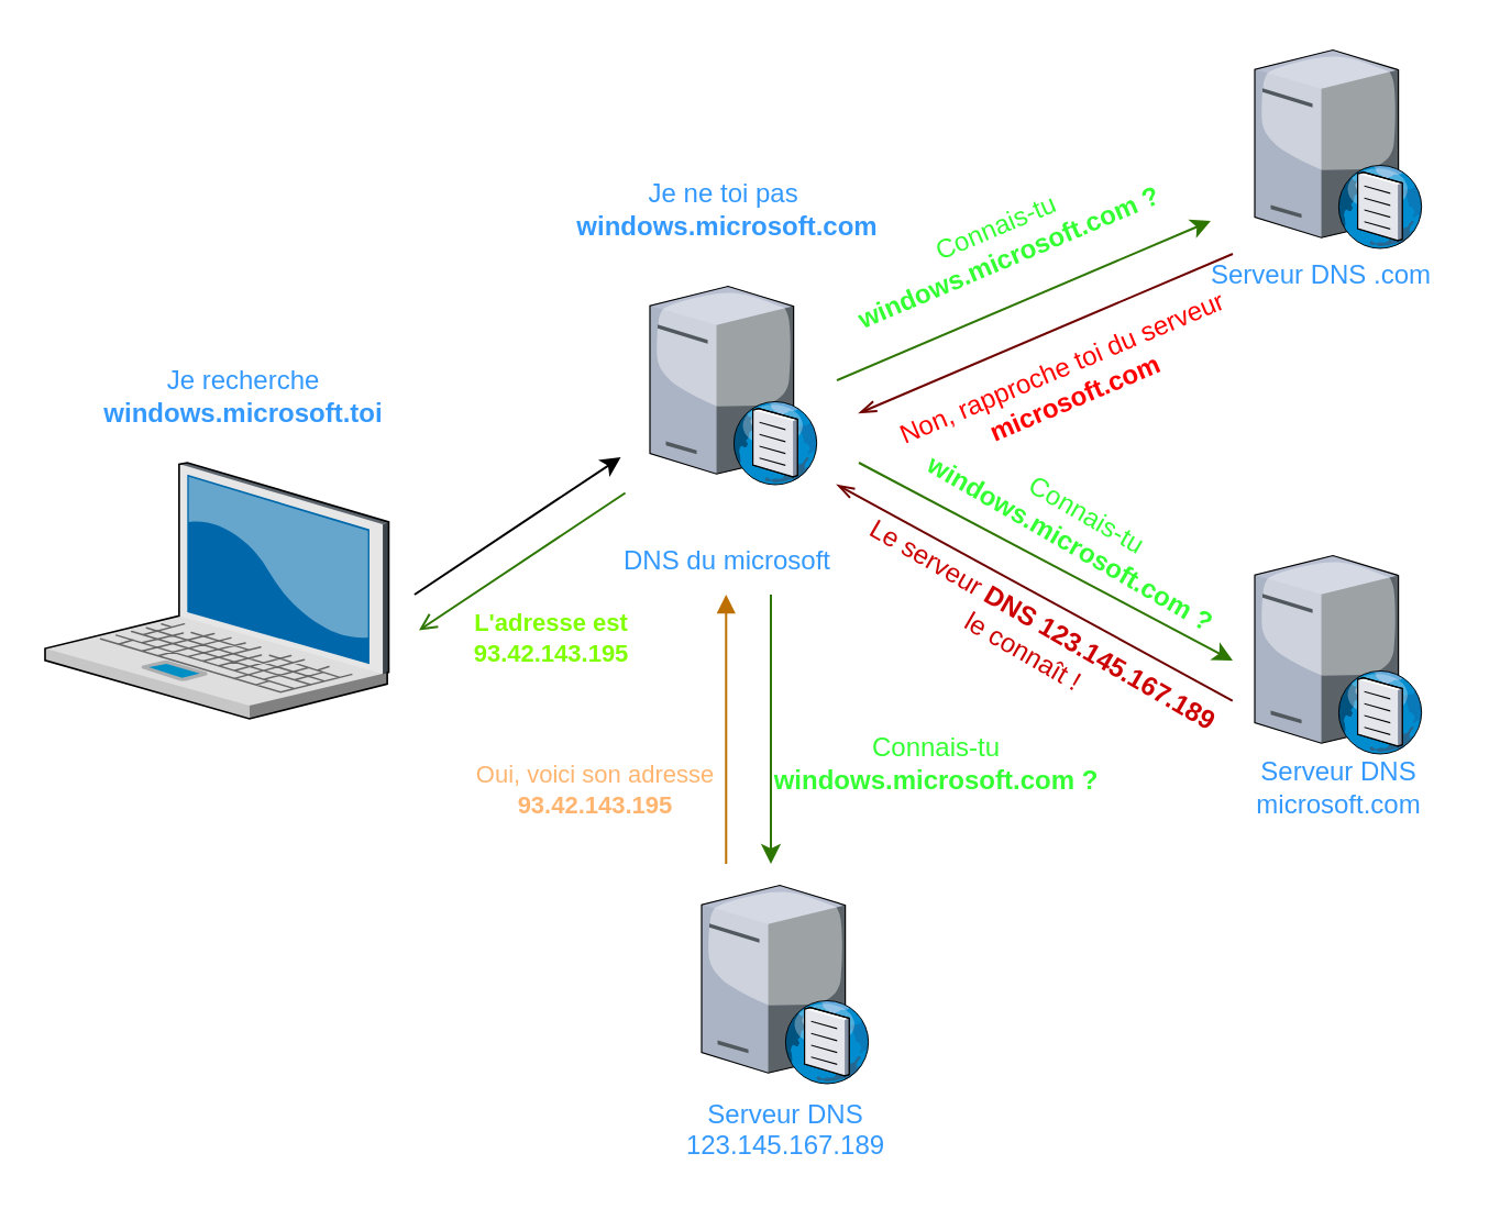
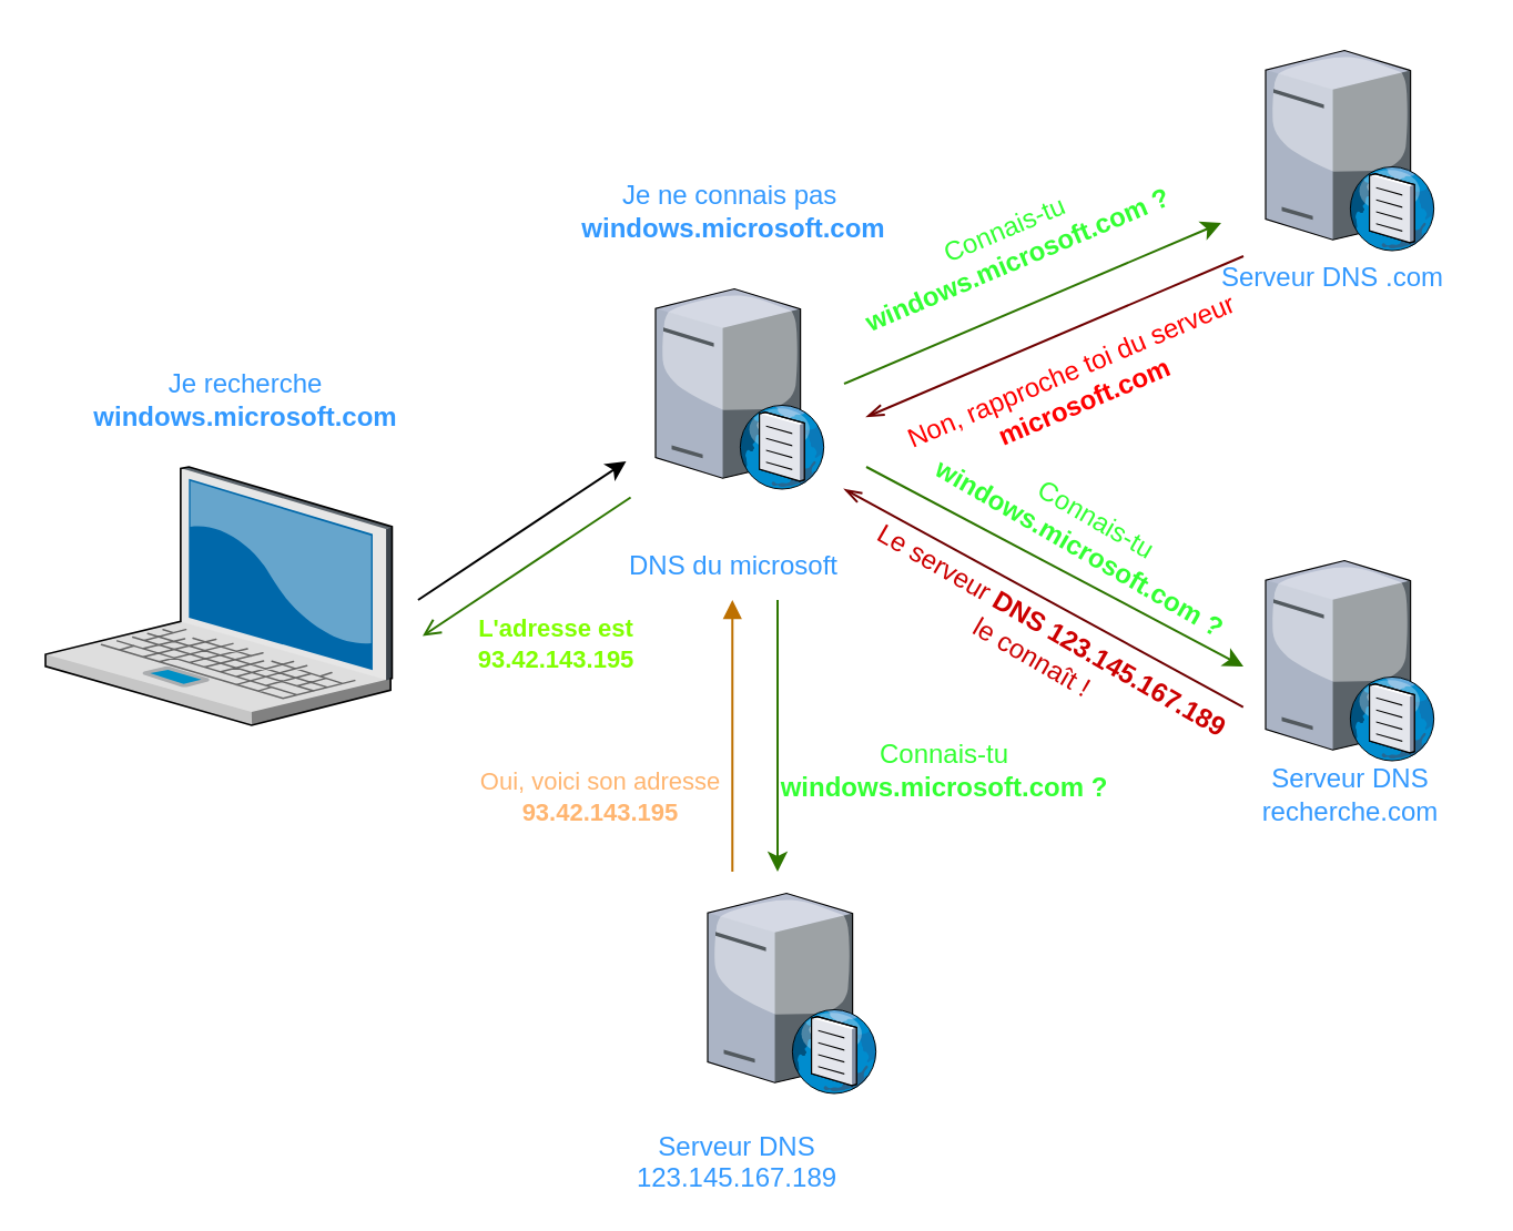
  <mxCell id="0" />
  <mxCell id="1" parent="0" />
  <mxCell id="2" value="" style="verticalLabelPosition=bottom;sketch=0;aspect=fixed;html=1;verticalAlign=top;strokeColor=none;align=center;outlineConnect=0;shape=mxgraph.citrix.dns_server;" vertex="1" parent="1"><mxGeometry x="570" y="20" width="76.5" height="92.5" as="geometry" /></mxCell>
  <mxCell id="3" value="" style="verticalLabelPosition=bottom;sketch=0;aspect=fixed;html=1;verticalAlign=top;strokeColor=none;align=center;outlineConnect=0;shape=mxgraph.citrix.dns_server;" vertex="1" parent="1"><mxGeometry x="570" y="250" width="76.5" height="92.5" as="geometry" /></mxCell>
  <mxCell id="4" value="" style="verticalLabelPosition=bottom;sketch=0;aspect=fixed;html=1;verticalAlign=top;strokeColor=none;align=center;outlineConnect=0;shape=mxgraph.citrix.dns_server;" vertex="1" parent="1"><mxGeometry x="318.5" y="400" width="76.5" height="92.5" as="geometry" /></mxCell>
  <mxCell id="5" value="" style="verticalLabelPosition=bottom;sketch=0;aspect=fixed;html=1;verticalAlign=top;strokeColor=none;align=center;outlineConnect=0;shape=mxgraph.citrix.laptop_2;" vertex="1" parent="1"><mxGeometry x="20" y="210" width="156.23" height="116.5" as="geometry" /></mxCell>
- <mxCell id="6" value="&lt;font&gt;Je recherche &lt;br&gt;&lt;b&gt;windows.microsoft.toi&lt;/b&gt;&lt;/font&gt;" style="text;html=1;align=center;verticalAlign=middle;resizable=0;points=[];autosize=1;strokeColor=none;fillColor=none;fontColor=#3399FF;" vertex="1" parent="1"><mxGeometry x="30" y="160" width="160" height="40" as="geometry" /></mxCell>
+ <mxCell id="6" value="&lt;font&gt;Je recherche &lt;br&gt;&lt;b&gt;windows.microsoft.com&lt;/b&gt;&lt;/font&gt;" style="text;html=1;align=center;verticalAlign=middle;resizable=0;points=[];autosize=1;strokeColor=none;fillColor=none;fontColor=#3399FF;" vertex="1" parent="1"><mxGeometry x="30" y="160" width="160" height="40" as="geometry" /></mxCell>
  <mxCell id="7" value="" style="edgeStyle=none;orthogonalLoop=1;jettySize=auto;html=1;rounded=0;" edge="1" parent="1"><mxGeometry width="100" relative="1" as="geometry"><mxPoint x="187.98" y="270" as="sourcePoint" /><mxPoint x="281.75" y="207.5" as="targetPoint" /><Array as="points" /></mxGeometry></mxCell>
  <mxCell id="8" value="" style="verticalLabelPosition=bottom;sketch=0;aspect=fixed;html=1;verticalAlign=top;strokeColor=none;align=center;outlineConnect=0;shape=mxgraph.citrix.dns_server;" vertex="1" parent="1"><mxGeometry x="295" y="127.5" width="76.5" height="92.5" as="geometry" /></mxCell>
  <mxCell id="9" value="DNS du microsoft" style="text;html=1;align=center;verticalAlign=middle;resizable=0;points=[];autosize=1;strokeColor=none;fillColor=none;fontColor=#3399FF;" vertex="1" parent="1"><mxGeometry x="270" y="240" width="120" height="30" as="geometry" /></mxCell>
- <mxCell id="10" value="Je ne toi pas&amp;nbsp;&lt;br&gt;&lt;b&gt;windows.microsoft.com&lt;/b&gt;" style="text;html=1;align=center;verticalAlign=middle;resizable=0;points=[];autosize=1;strokeColor=none;fillColor=none;fontColor=#3399FF;" vertex="1" parent="1"><mxGeometry x="250" y="75" width="160" height="40" as="geometry" /></mxCell>
+ <mxCell id="10" value="Je ne connais pas&amp;nbsp;&lt;br&gt;&lt;b&gt;windows.microsoft.com&lt;/b&gt;" style="text;html=1;align=center;verticalAlign=middle;resizable=0;points=[];autosize=1;strokeColor=none;fillColor=none;fontColor=#3399FF;" vertex="1" parent="1"><mxGeometry x="250" y="75" width="160" height="40" as="geometry" /></mxCell>
  <mxCell id="11" value="" style="edgeStyle=none;orthogonalLoop=1;jettySize=auto;html=1;rounded=0;fontColor=#80FF00;labelBorderColor=#80FF00;fillColor=#60a917;strokeColor=#2D7600;" edge="1" parent="1"><mxGeometry width="100" relative="1" as="geometry"><mxPoint x="380" y="172.5" as="sourcePoint" /><mxPoint x="550" y="100" as="targetPoint" /><Array as="points" /></mxGeometry></mxCell>
  <mxCell id="12" value="&lt;font color=&quot;#33ff33&quot;&gt;Connais-tu&lt;br&gt;&lt;b&gt;windows.microsoft.com ?&lt;/b&gt;&lt;/font&gt;" style="text;html=1;align=center;verticalAlign=middle;resizable=0;points=[];autosize=1;strokeColor=none;fillColor=none;fontColor=#3399FF;rotation=-23;" vertex="1" parent="1"><mxGeometry x="370" y="90" width="170" height="40" as="geometry" /></mxCell>
  <mxCell id="13" value="" style="edgeStyle=none;orthogonalLoop=1;jettySize=auto;html=1;rounded=0;fontColor=#80FF00;labelBorderColor=#80FF00;fillColor=#a20025;strokeColor=#6F0000;endArrow=none;endFill=0;startArrow=openThin;startFill=0;" edge="1" parent="1"><mxGeometry width="100" relative="1" as="geometry"><mxPoint x="390" y="187.5" as="sourcePoint" /><mxPoint x="560" y="115" as="targetPoint" /><Array as="points" /></mxGeometry></mxCell>
  <mxCell id="14" value="Serveur DNS .com" style="text;html=1;align=center;verticalAlign=middle;resizable=0;points=[];autosize=1;strokeColor=none;fillColor=none;fontColor=#3399FF;" vertex="1" parent="1"><mxGeometry x="540" y="110" width="120" height="30" as="geometry" /></mxCell>
  <mxCell id="15" value="&lt;font color=&quot;#ff0000&quot;&gt;Non, rapproche toi du serveur &lt;br&gt;&lt;b&gt;microsoft.com&lt;/b&gt;&lt;/font&gt;" style="text;html=1;align=center;verticalAlign=middle;resizable=0;points=[];autosize=1;strokeColor=none;fillColor=none;fontColor=#3399FF;rotation=-23;" vertex="1" parent="1"><mxGeometry x="395" y="153.75" width="180" height="40" as="geometry" /></mxCell>
  <mxCell id="16" value="" style="edgeStyle=none;orthogonalLoop=1;jettySize=auto;html=1;rounded=0;fontColor=#80FF00;labelBorderColor=#80FF00;fillColor=#60a917;strokeColor=#2D7600;" edge="1" parent="1"><mxGeometry width="100" relative="1" as="geometry"><mxPoint x="390" y="210" as="sourcePoint" /><mxPoint x="560" y="300" as="targetPoint" /><Array as="points" /></mxGeometry></mxCell>
  <mxCell id="17" value="&lt;font color=&quot;#33ff33&quot;&gt;Connais-tu&lt;br&gt;&lt;b&gt;windows.microsoft.com ?&lt;/b&gt;&lt;/font&gt;" style="text;html=1;align=center;verticalAlign=middle;resizable=0;points=[];autosize=1;strokeColor=none;fillColor=none;fontColor=#3399FF;rotation=30;" vertex="1" parent="1"><mxGeometry x="405" y="220" width="170" height="40" as="geometry" /></mxCell>
- <mxCell id="18" value="Serveur DNS &lt;br&gt;microsoft.com" style="text;html=1;align=center;verticalAlign=middle;resizable=0;points=[];autosize=1;strokeColor=none;fillColor=none;fontColor=#3399FF;" vertex="1" parent="1"><mxGeometry x="558.25" y="337.5" width="100" height="40" as="geometry" /></mxCell>
+ <mxCell id="18" value="Serveur DNS &lt;br&gt;recherche.com" style="text;html=1;align=center;verticalAlign=middle;resizable=0;points=[];autosize=1;strokeColor=none;fillColor=none;fontColor=#3399FF;" vertex="1" parent="1"><mxGeometry x="558.25" y="337.5" width="100" height="40" as="geometry" /></mxCell>
  <mxCell id="19" value="" style="edgeStyle=none;orthogonalLoop=1;jettySize=auto;html=1;rounded=0;fontColor=#80FF00;labelBorderColor=#80FF00;fillColor=#a20025;strokeColor=#6F0000;endArrow=none;endFill=0;startArrow=openThin;startFill=0;entryX=0.96;entryY=-0.011;entryDx=0;entryDy=0;entryPerimeter=0;" edge="1" parent="1" target="20"><mxGeometry width="100" relative="1" as="geometry"><mxPoint x="380" y="220" as="sourcePoint" /><mxPoint x="550" y="312" as="targetPoint" /><Array as="points" /></mxGeometry></mxCell>
  <mxCell id="20" value="&lt;font color=&quot;#cc0000&quot;&gt;Le serveur &lt;b&gt;DNS&amp;nbsp;123.145.167.189&lt;/b&gt;&lt;br&gt;le connaît !&amp;nbsp;&lt;/font&gt;" style="text;html=1;align=center;verticalAlign=middle;resizable=0;points=[];autosize=1;strokeColor=none;fillColor=none;fontColor=#3399FF;rotation=30;" vertex="1" parent="1"><mxGeometry x="370" y="270" width="200" height="40" as="geometry" /></mxCell>
  <mxCell id="21" value="" style="edgeStyle=none;orthogonalLoop=1;jettySize=auto;html=1;rounded=0;fontColor=#80FF00;labelBorderColor=#80FF00;fillColor=#60a917;strokeColor=#2D7600;" edge="1" parent="1"><mxGeometry width="100" relative="1" as="geometry"><mxPoint x="350" y="270" as="sourcePoint" /><mxPoint x="350" y="392.5" as="targetPoint" /><Array as="points" /></mxGeometry></mxCell>
  <mxCell id="22" value="&lt;font color=&quot;#33ff33&quot;&gt;Connais-tu&lt;br&gt;&lt;b&gt;windows.microsoft.com ?&lt;/b&gt;&lt;/font&gt;" style="text;html=1;align=center;verticalAlign=middle;resizable=0;points=[];autosize=1;strokeColor=none;fillColor=none;fontColor=#3399FF;rotation=0;" vertex="1" parent="1"><mxGeometry x="340" y="326.5" width="170" height="40" as="geometry" /></mxCell>
- <mxCell id="23" value="&lt;span style=&quot;font-family: Helvetica; font-size: 12px; font-style: normal; font-variant-ligatures: normal; font-variant-caps: normal; font-weight: 400; letter-spacing: normal; orphans: 2; text-indent: 0px; text-transform: none; widows: 2; word-spacing: 0px; -webkit-text-stroke-width: 0px; text-decoration-thickness: initial; text-decoration-style: initial; text-decoration-color: initial; float: none; display: inline !important;&quot;&gt;&lt;font color=&quot;#3399ff&quot;&gt;Serveur DNS 123.145.167.189&lt;/font&gt;&lt;/span&gt;" style="text;whiteSpace=wrap;html=1;align=center;labelBackgroundColor=none;" vertex="1" parent="1"><mxGeometry x="281.75" y="492.5" width="150" height="40" as="geometry" /></mxCell>
+ <mxCell id="23" value="&lt;span style=&quot;font-family: Helvetica; font-size: 12px; font-style: normal; font-variant-ligatures: normal; font-variant-caps: normal; font-weight: 400; letter-spacing: normal; orphans: 2; text-indent: 0px; text-transform: none; widows: 2; word-spacing: 0px; -webkit-text-stroke-width: 0px; text-decoration-thickness: initial; text-decoration-style: initial; text-decoration-color: initial; float: none; display: inline !important;&quot;&gt;&lt;font color=&quot;#3399ff&quot;&gt;Serveur DNS 123.145.167.189&lt;/font&gt;&lt;/span&gt;" style="text;whiteSpace=wrap;html=1;align=center;labelBackgroundColor=none;" vertex="1" parent="1"><mxGeometry x="256.75" y="502.5" width="150" height="40" as="geometry" /></mxCell>
  <mxCell id="24" value="" style="edgeStyle=none;orthogonalLoop=1;jettySize=auto;html=1;rounded=0;fontColor=#80FF00;labelBorderColor=#80FF00;fillColor=#f0a30a;strokeColor=#BD7000;startArrow=block;startFill=1;endArrow=none;endFill=0;" edge="1" parent="1"><mxGeometry width="100" relative="1" as="geometry"><mxPoint x="329.64" y="270" as="sourcePoint" /><mxPoint x="329.64" y="392.5" as="targetPoint" /><Array as="points" /></mxGeometry></mxCell>
  <mxCell id="25" value="Oui, voici son adresse&lt;br&gt;&lt;b&gt;93.42.143.195&lt;/b&gt;" style="edgeLabel;html=1;align=center;verticalAlign=middle;resizable=0;points=[];fontColor=#FFB570;labelBackgroundColor=none;" vertex="1" connectable="0" parent="24"><mxGeometry x="0.63" y="-3" relative="1" as="geometry"><mxPoint x="-57" y="-12" as="offset" /></mxGeometry></mxCell>
  <mxCell id="26" value="" style="edgeStyle=none;orthogonalLoop=1;jettySize=auto;html=1;rounded=0;startArrow=open;startFill=0;endArrow=none;endFill=0;fillColor=#60a917;strokeColor=#2D7600;" edge="1" parent="1"><mxGeometry width="100" relative="1" as="geometry"><mxPoint x="190" y="286.25" as="sourcePoint" /><mxPoint x="283.77" y="223.75" as="targetPoint" /><Array as="points" /></mxGeometry></mxCell>
  <mxCell id="27" value="&lt;b style=&quot;&quot;&gt;L'adresse est&lt;br&gt;93.42.143.195&lt;/b&gt;" style="edgeLabel;html=1;align=center;verticalAlign=middle;resizable=0;points=[];fontColor=#80FF00;labelBackgroundColor=none;" vertex="1" connectable="0" parent="26"><mxGeometry x="-0.127" y="-2" relative="1" as="geometry"><mxPoint x="18" y="29" as="offset" /></mxGeometry></mxCell>
